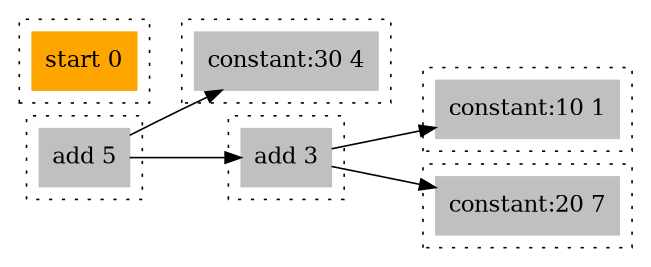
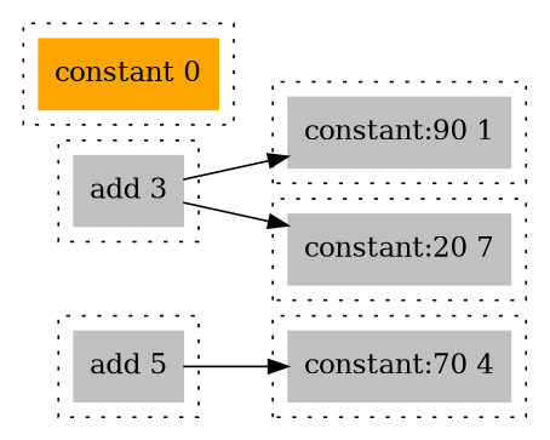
  digraph {
    clusterrank=local
    compound=true
    fontsize=14
    ordering=in
    rankdir=LR
    node [color=grey shape=box style=filled]
    edge [color=black]
    n1 [label="add 5"]
-   n2 [label="constant:30 4"]
-   n3 [label="constant:10 1"]
-   n4 [color=orange label="start 0"]
+   n2 [label="constant:70 4"]
+   n3 [label="constant:90 1"]
+   n4 [color=orange label="constant 0"]
    n5 [label="constant:20 7"]
    n6 [label="add 3"]
    subgraph cluster_1 {
      style=dotted
      n1
    }
    subgraph cluster_2 {
      style=dotted
      n2
    }
    subgraph cluster_3 {
      style=dotted
      n3
    }
    subgraph cluster_4 {
      style=dotted
      n4
    }
    subgraph cluster_5 {
      style=dotted
      n5
    }
    subgraph cluster_6 {
      style=dotted
      n6
    }
    n1 -> n2
-   n1 -> n6
    n6 -> n3
    n6 -> n5
  }
